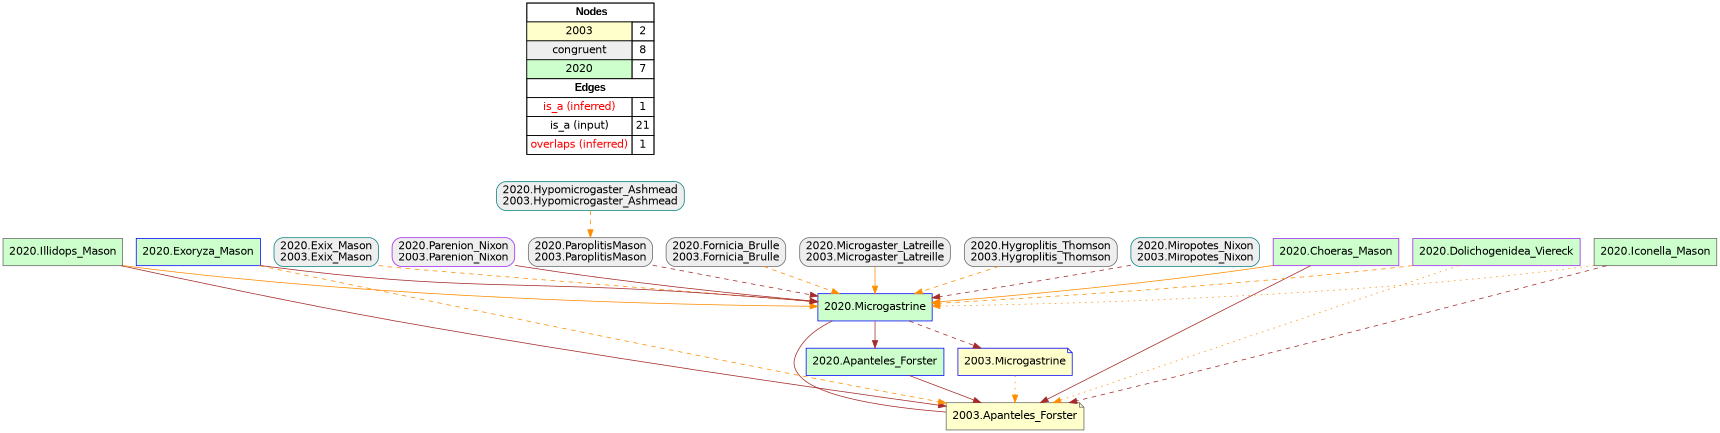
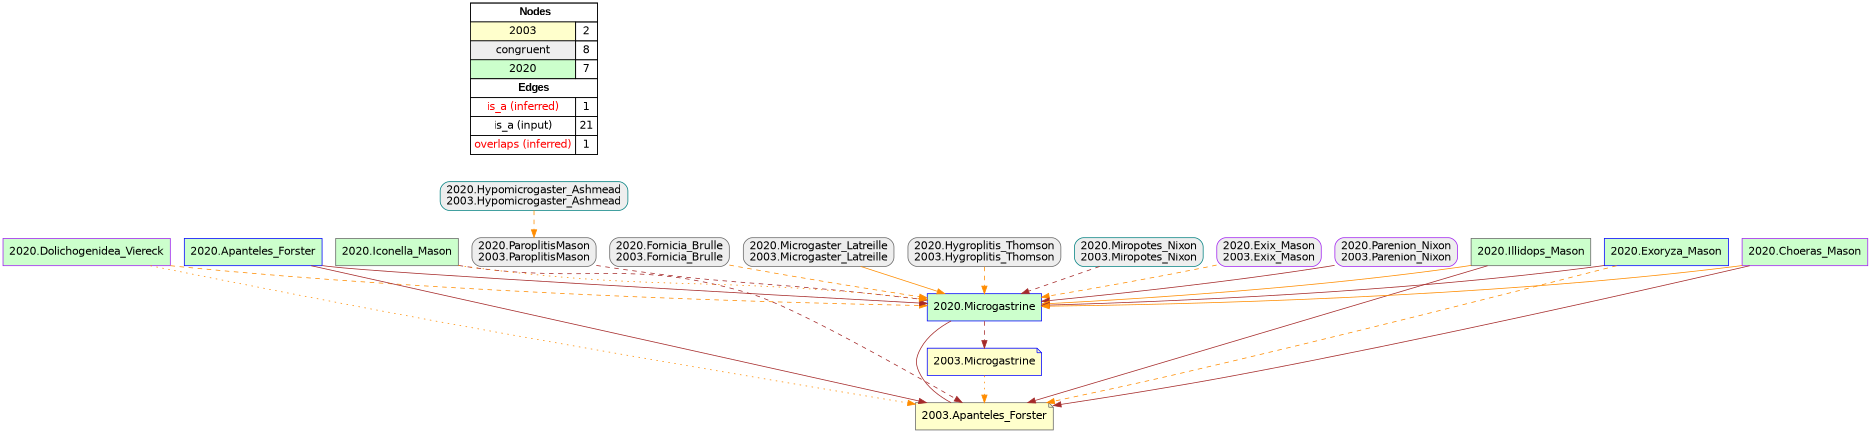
  digraph {
    rankdir=TB
    node [fillcolor="#EEEEEE" fontname=helvetica shape=box style=filled color=gray40]
    edge [arrowhead=normal color=darkorange constraint=true penwidth=1 style=bold]
    n1 [fillcolor=white label=<   <TABLE BORDER="0" CELLBORDER="1" CELLSPACING="0" CELLPADDING="4">  <TR> <TD COLSPAN="2"><font face="Arial Black"> Nodes</font></TD> </TR>  <TR>   <TD bgcolor="#FFFFCC" fontname="helvetica">2003</TD>   <TD>2</TD>   </TR>  <TR>   <TD bgcolor="#EEEEEE" fontname="helvetica">congruent</TD>   <TD>8</TD>   </TR>  <TR>   <TD bgcolor="#CCFFCC" fontname="helvetica">2020</TD>   <TD>7</TD>   </TR>  <TR> <TD COLSPAN="2"><font face = "Arial Black"> Edges </font></TD> </TR>  <TR>   <TD><font color ="#FF0000">is_a (inferred)</font></TD><TD>1</TD> </TR> <TR>   <TD><font color ="#000000">is_a (input)</font></TD><TD>21</TD> </TR> <TR>   <TD><font color ="#FF0000">overlaps (inferred)</font></TD><TD>1</TD> </TR> </TABLE>   > margin=0 color=""]
    "2003.Microgastrine" [color=blue fillcolor="#FFFFCC" shape=note]
    "2003.Apanteles_Forster" [fillcolor="#FFFFCC" shape=note]
    "2020.Microgastrine" [color=blue fillcolor="#CCFFCC"]
    "2020.Hypomicrogaster_Ashmead\n2003.Hypomicrogaster_Ashmead" [color=teal style="filled,rounded"]
    "2020.ParoplitisMason\n2003.ParoplitisMason" [style="filled,rounded"]
    "2020.Fornicia_Brulle\n2003.Fornicia_Brulle" [style="filled,rounded"]
    "2020.Microgaster_Latreille\n2003.Microgaster_Latreille" [style="filled,rounded"]
    "2020.Hygroplitis_Thomson\n2003.Hygroplitis_Thomson" [style="filled,rounded"]
    "2020.Miropotes_Nixon\n2003.Miropotes_Nixon" [color=teal style="filled,rounded"]
-   "2020.Exix_Mason\n2003.Exix_Mason" [color=teal style="filled,rounded"]
+   "2020.Exix_Mason\n2003.Exix_Mason" [color=purple style="filled,rounded"]
    "2020.Parenion_Nixon\n2003.Parenion_Nixon" [color=purple style="filled,rounded"]
    "2020.Illidops_Mason" [fillcolor="#CCFFCC"]
    "2020.Exoryza_Mason" [color=blue fillcolor="#CCFFCC"]
    "2020.Choeras_Mason" [color=purple fillcolor="#CCFFCC"]
    "2020.Dolichogenidea_Viereck" [color=purple fillcolor="#CCFFCC"]
    "2020.Apanteles_Forster" [color=blue fillcolor="#CCFFCC"]
    "2020.Iconella_Mason" [fillcolor="#CCFFCC"]
    subgraph sub_1 {
      rank=source
      n1
    }
    "2003.Microgastrine" -> "2003.Apanteles_Forster" [style=dotted]
    "2003.Apanteles_Forster" -> "2020.Microgastrine" [arrowhead=none color=brown constraint=false]
    "2020.Microgastrine" -> "2003.Microgastrine" [color=brown style=dashed]
    "2020.Hypomicrogaster_Ashmead\n2003.Hypomicrogaster_Ashmead" -> "2020.ParoplitisMason\n2003.ParoplitisMason" [style=dashed]
    "2020.ParoplitisMason\n2003.ParoplitisMason" -> "2020.Microgastrine" [color=brown style=dashed]
    "2020.Fornicia_Brulle\n2003.Fornicia_Brulle" -> "2020.Microgastrine" [style=dashed]
    "2020.Microgaster_Latreille\n2003.Microgaster_Latreille" -> "2020.Microgastrine"
    "2020.Hygroplitis_Thomson\n2003.Hygroplitis_Thomson" -> "2020.Microgastrine" [style=dashed]
    "2020.Miropotes_Nixon\n2003.Miropotes_Nixon" -> "2020.Microgastrine" [color=brown style=dashed]
    "2020.Exix_Mason\n2003.Exix_Mason" -> "2020.Microgastrine" [style=dashed]
    "2020.Parenion_Nixon\n2003.Parenion_Nixon" -> "2020.Microgastrine" [color=brown]
    "2020.Illidops_Mason" -> "2003.Apanteles_Forster" [color=brown]
    "2020.Illidops_Mason" -> "2020.Microgastrine"
    "2020.Exoryza_Mason" -> "2003.Apanteles_Forster" [style=dashed]
    "2020.Exoryza_Mason" -> "2020.Microgastrine" [color=brown]
    "2020.Choeras_Mason" -> "2003.Apanteles_Forster" [color=brown]
    "2020.Choeras_Mason" -> "2020.Microgastrine"
    "2020.Dolichogenidea_Viereck" -> "2003.Apanteles_Forster" [style=dotted]
    "2020.Dolichogenidea_Viereck" -> "2020.Microgastrine" [style=dashed]
    "2020.Apanteles_Forster" -> "2003.Apanteles_Forster" [color=brown]
-   "2020.Microgastrine" -> "2020.Apanteles_Forster" [color=brown]
+   "2020.Apanteles_Forster" -> "2020.Microgastrine" [color=brown]
    "2020.Iconella_Mason" -> "2003.Apanteles_Forster" [color=brown style=dashed]
    "2020.Iconella_Mason" -> "2020.Microgastrine" [style=dotted]
  }
